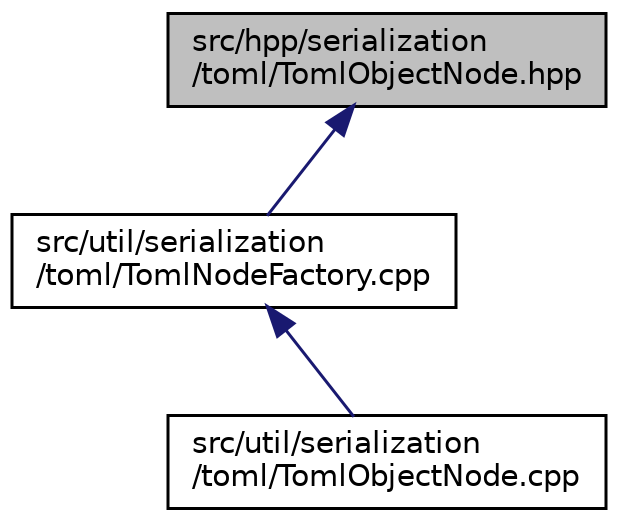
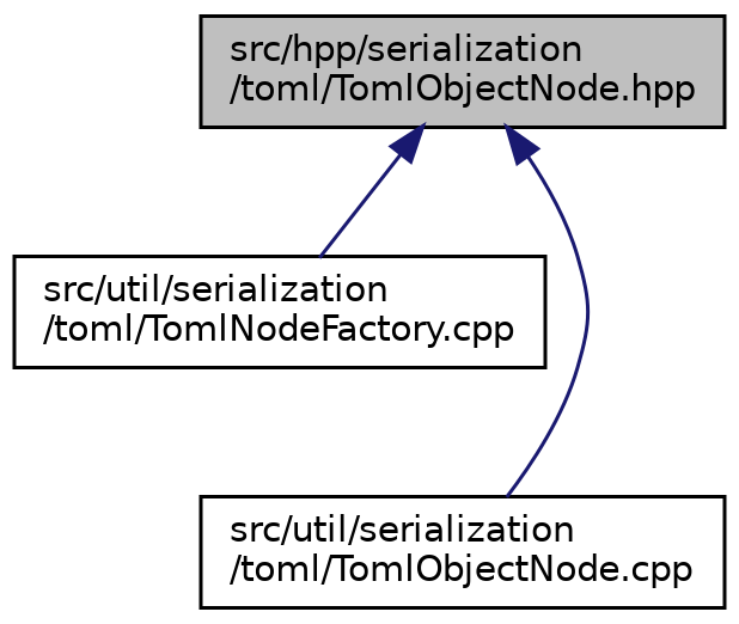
  digraph {
    node [color=black fillcolor=white fontname=Helvetica fontsize=10 shape=record style=filled]
    edge [color=midnightblue dir=back fontname=Helvetica fontsize=10 labelfontname=Helvetica labelfontsize=10 style=solid]
    n1 [fillcolor=grey75 fontcolor=black height=0.2 label="src/hpp/serialization\l/toml/TomlObjectNode.hpp" width=0.4]
    n2 [height=0.2 label="src/util/serialization\l/toml/TomlNodeFactory.cpp" width=0.4]
    n3 [height=0.2 label="src/util/serialization\l/toml/TomlObjectNode.cpp" width=0.4]
    n1 -> n2
-   n2 -> n3
+   n1 -> n3
  }
